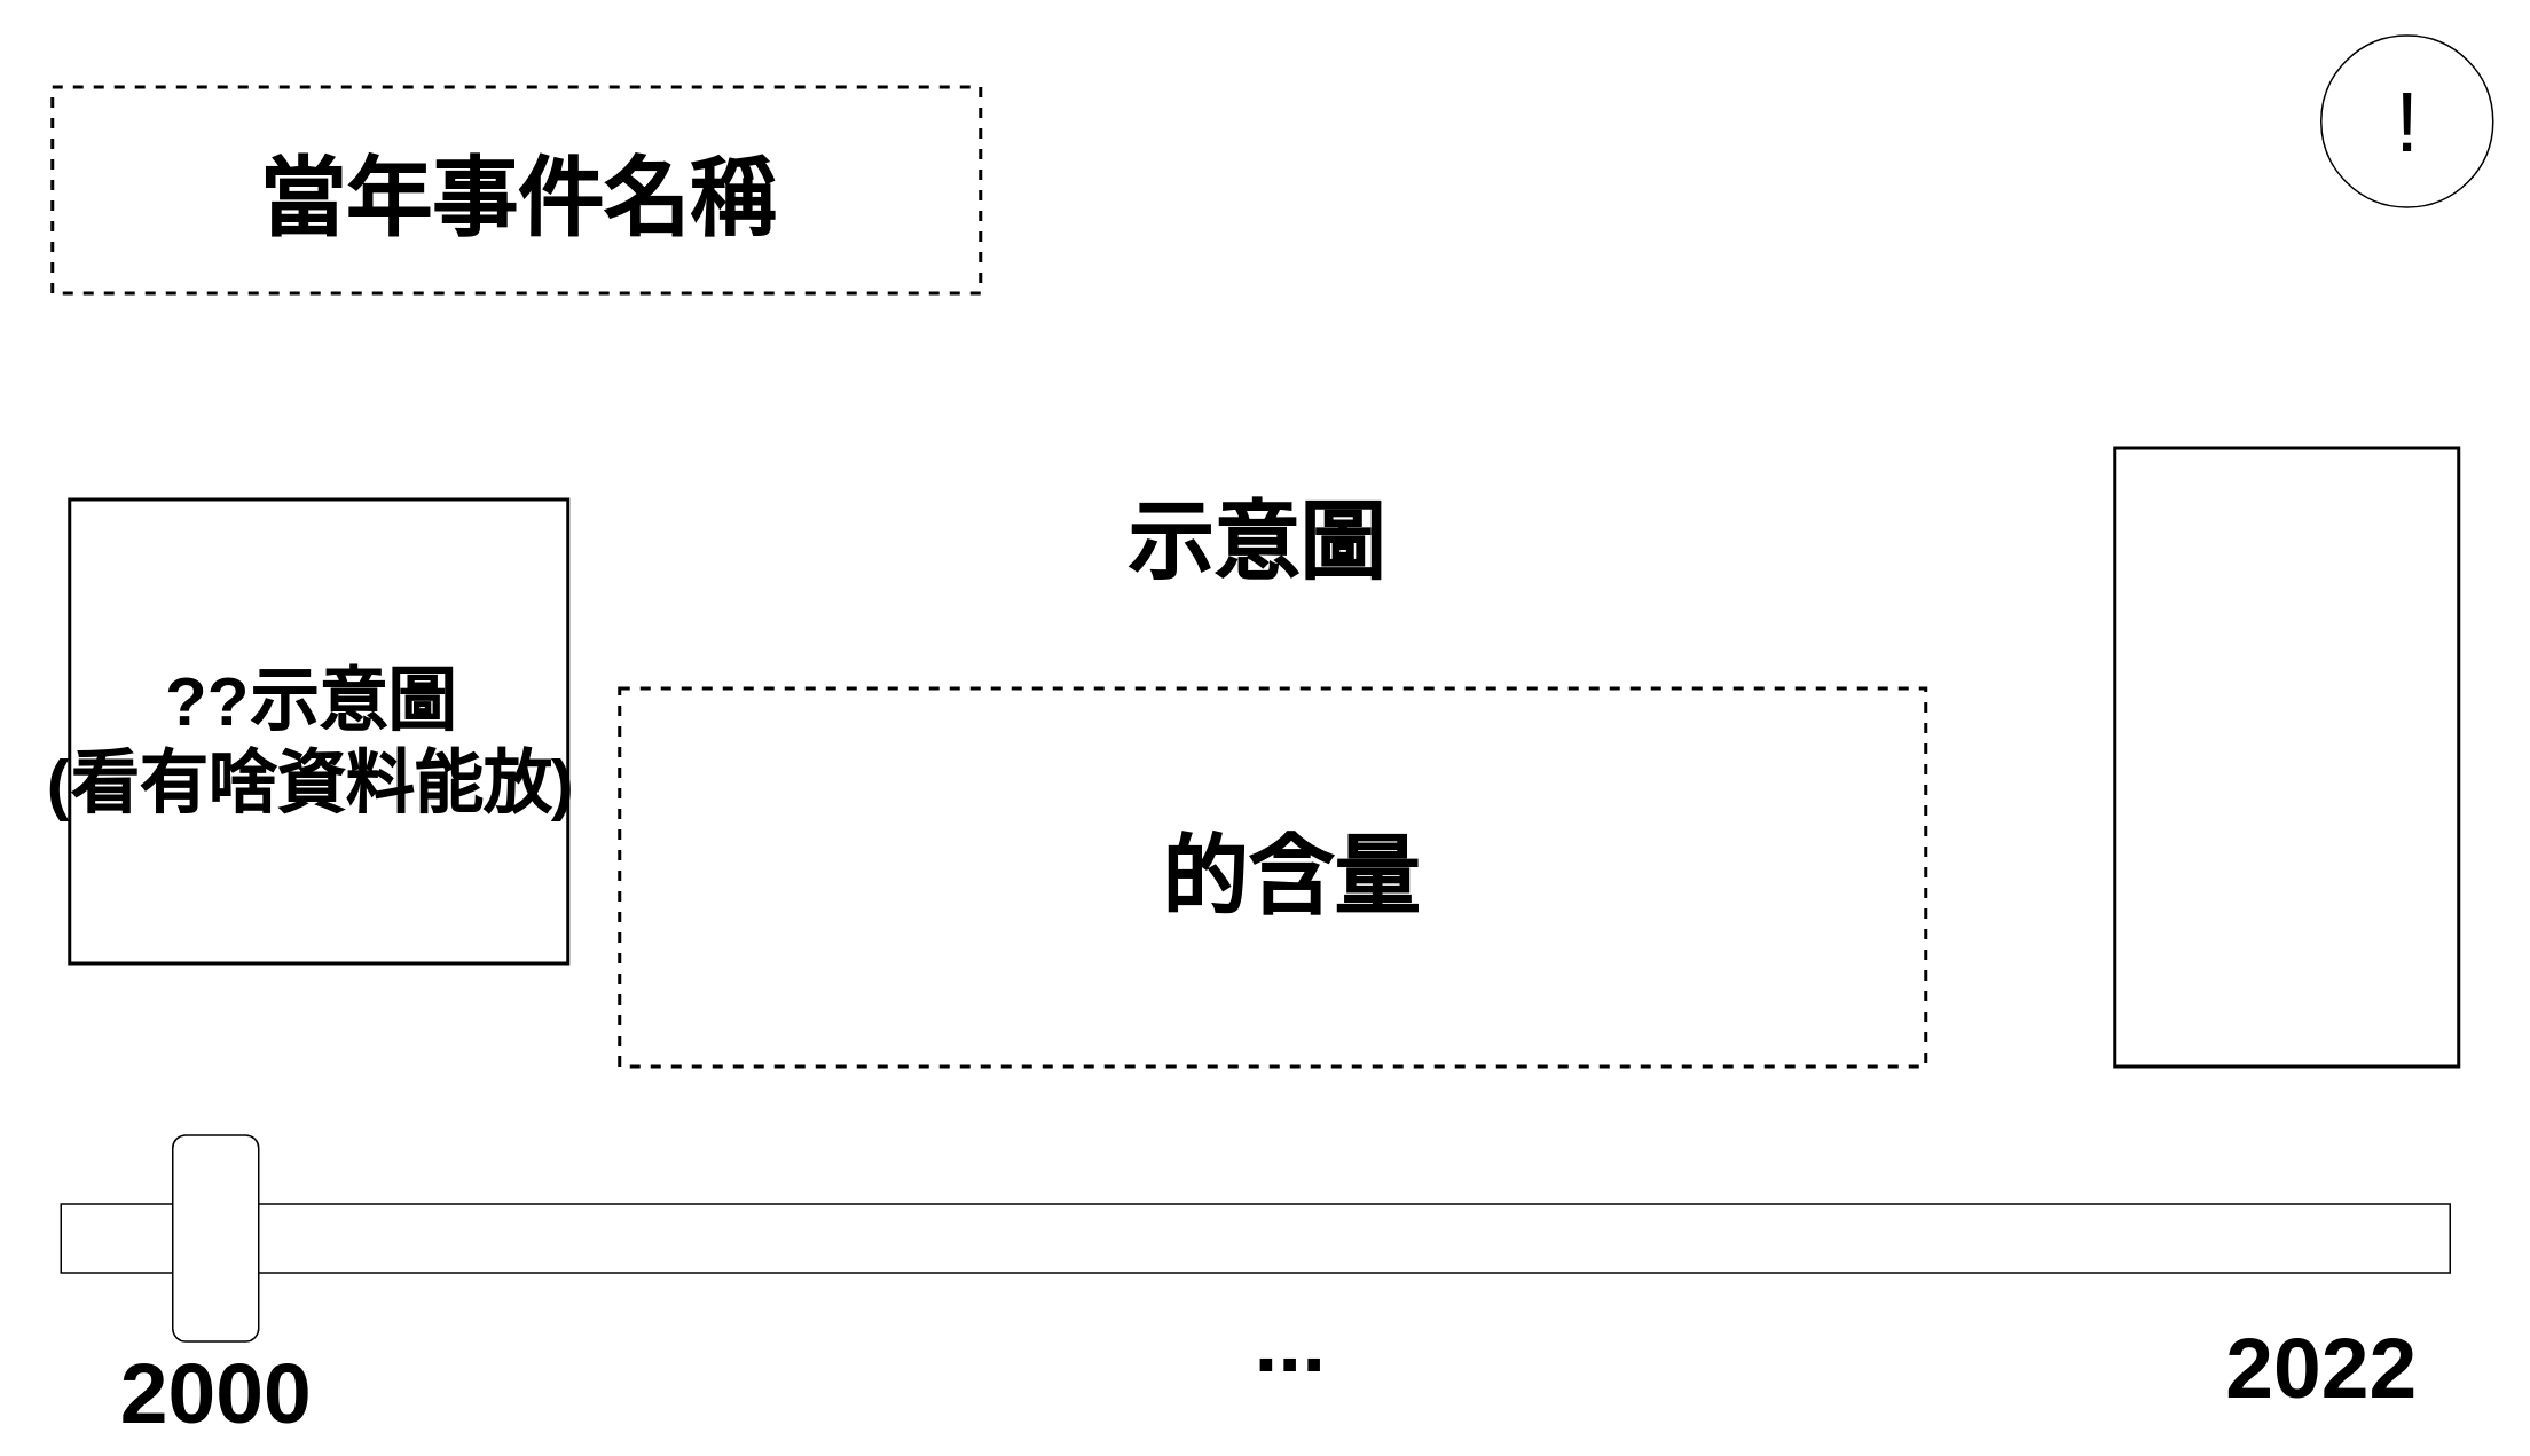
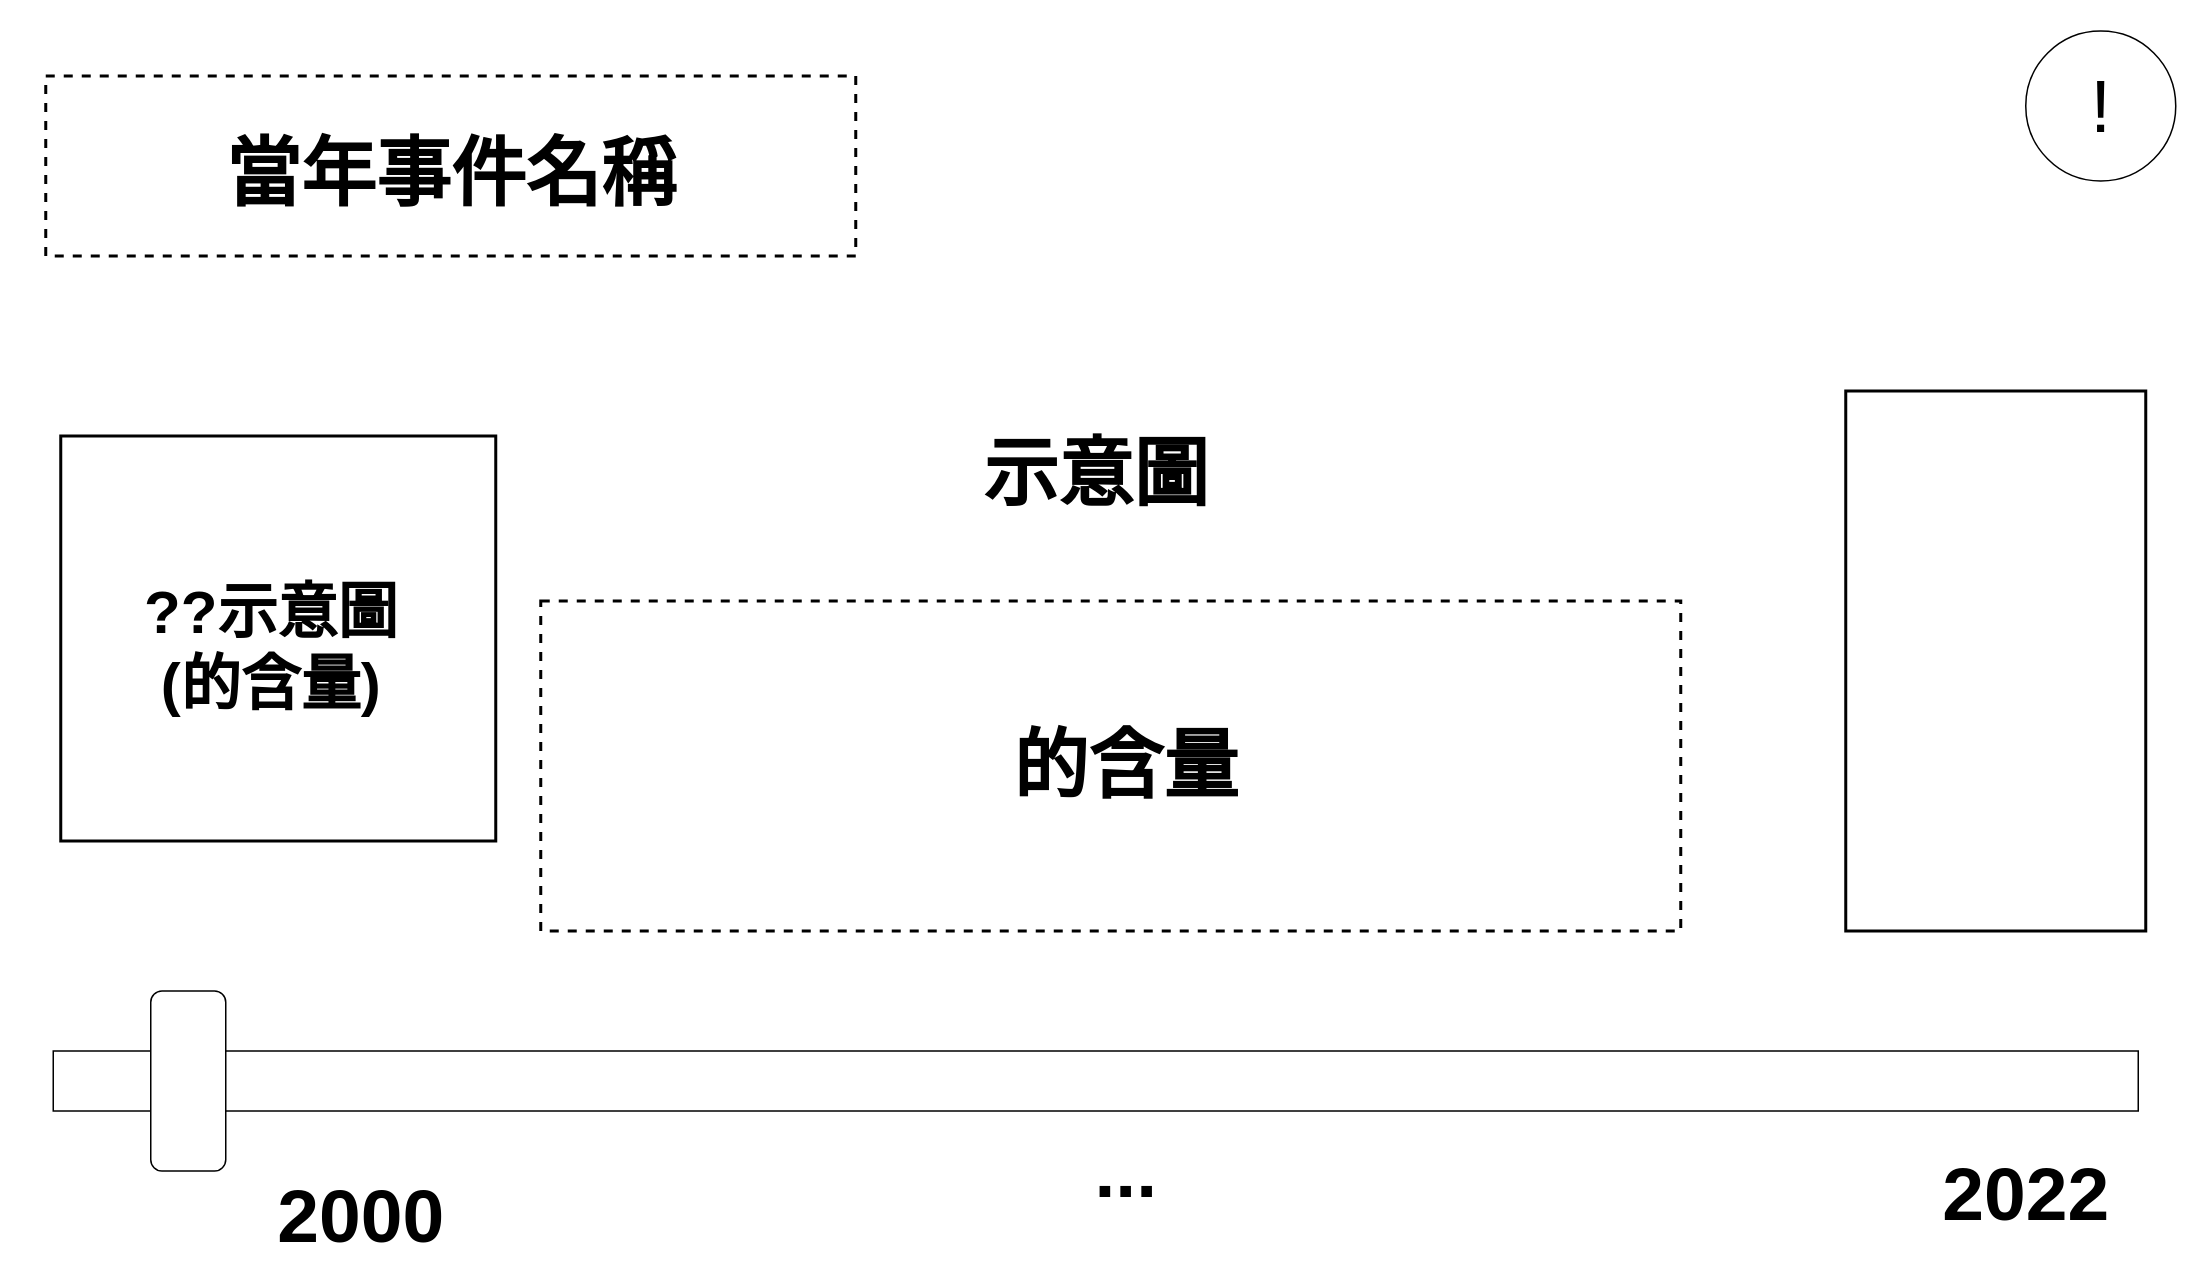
  <mxCell id="0" />
  <mxCell id="1" parent="0" />
  <mxCell id="2" value="" style="rounded=0;whiteSpace=wrap;html=1;" vertex="1" parent="1"><mxGeometry x="35" y="700" width="1390" height="40" as="geometry" /></mxCell>
  <mxCell id="3" value="" style="rounded=1;whiteSpace=wrap;html=1;" vertex="1" parent="1"><mxGeometry x="100" y="660" width="50" height="120" as="geometry" /></mxCell>
- <mxCell id="4" value="&lt;span style=&quot;font-size: 50px&quot;&gt;&lt;b&gt;2000&lt;/b&gt;&lt;/span&gt;" style="text;html=1;align=center;verticalAlign=middle;resizable=0;points=[];autosize=1;strokeColor=none;fillColor=none;" vertex="1" parent="1"><mxGeometry x="60" y="795" width="130" height="30" as="geometry" /></mxCell>
+ <mxCell id="4" value="&lt;span style=&quot;font-size: 50px&quot;&gt;&lt;b&gt;2000&lt;/b&gt;&lt;/span&gt;" style="text;html=1;align=center;verticalAlign=middle;resizable=0;points=[];autosize=1;strokeColor=none;fillColor=none;" vertex="1" parent="1"><mxGeometry x="175" y="795" width="130" height="30" as="geometry" /></mxCell>
  <mxCell id="5" value="&lt;span style=&quot;font-size: 50px&quot;&gt;&lt;b&gt;2022&lt;/b&gt;&lt;/span&gt;" style="text;html=1;align=center;verticalAlign=middle;resizable=0;points=[];autosize=1;strokeColor=none;fillColor=none;" vertex="1" parent="1"><mxGeometry x="1285" y="780" width="130" height="30" as="geometry" /></mxCell>
  <mxCell id="6" value="&lt;span style=&quot;font-size: 50px&quot;&gt;&lt;b&gt;...&lt;/b&gt;&lt;/span&gt;" style="text;html=1;align=center;verticalAlign=middle;resizable=0;points=[];autosize=1;strokeColor=none;fillColor=none;" vertex="1" parent="1"><mxGeometry x="720" y="765" width="60" height="30" as="geometry" /></mxCell>
  <mxCell id="7" value="" style="ellipse;whiteSpace=wrap;html=1;fontSize=50;" vertex="1" parent="1"><mxGeometry x="1350" y="20" width="100" height="100" as="geometry" /></mxCell>
  <mxCell id="8" value="!" style="text;html=1;align=center;verticalAlign=middle;resizable=0;points=[];autosize=1;strokeColor=none;fillColor=none;fontSize=50;" vertex="1" parent="1"><mxGeometry x="1385" y="35" width="30" height="70" as="geometry" /></mxCell>
  <mxCell id="9" value="&lt;span style=&quot;font-size: 50px&quot;&gt;&lt;b&gt;示意圖&lt;/b&gt;&lt;/span&gt;" style="text;html=1;align=center;verticalAlign=middle;resizable=0;points=[];autosize=1;strokeColor=none;fillColor=none;" vertex="1" parent="1"><mxGeometry x="570" y="300" width="320" height="30" as="geometry" /></mxCell>
  <mxCell id="10" value="" style="rounded=0;whiteSpace=wrap;html=1;fontSize=30;dashed=1;strokeWidth=2;" vertex="1" parent="1"><mxGeometry x="30" y="50" width="540" height="120" as="geometry" /></mxCell>
  <mxCell id="11" value="&lt;span style=&quot;font-size: 50px&quot;&gt;&lt;b&gt;當年事件名稱&lt;/b&gt;&lt;/span&gt;" style="text;html=1;align=center;verticalAlign=middle;resizable=0;points=[];autosize=1;strokeColor=none;fillColor=none;" vertex="1" parent="1"><mxGeometry x="140" y="100" width="320" height="30" as="geometry" /></mxCell>
  <mxCell id="12" value="" style="rounded=0;whiteSpace=wrap;html=1;fontSize=30;dashed=1;strokeWidth=2;" vertex="1" parent="1"><mxGeometry x="360" y="400" width="760" height="220" as="geometry" /></mxCell>
  <mxCell id="13" value="&lt;span style=&quot;font-size: 50px&quot;&gt;&lt;b&gt;的含量&lt;/b&gt;&lt;/span&gt;" style="text;html=1;align=center;verticalAlign=middle;resizable=0;points=[];autosize=1;strokeColor=none;fillColor=none;" vertex="1" parent="1"><mxGeometry x="590" y="495" width="320" height="30" as="geometry" /></mxCell>
  <mxCell id="14" value="" style="rounded=0;whiteSpace=wrap;html=1;fontSize=30;strokeWidth=2;" vertex="1" parent="1"><mxGeometry x="1230" y="260" width="200" height="360" as="geometry" /></mxCell>
  <mxCell id="15" value="" style="rounded=0;whiteSpace=wrap;html=1;fontSize=30;strokeWidth=2;" vertex="1" parent="1"><mxGeometry x="40" y="290" width="290" height="270" as="geometry" /></mxCell>
- <mxCell id="16" value="&lt;span style=&quot;font-size: 40px&quot;&gt;&lt;b&gt;??示意圖&lt;br&gt;(看有啥資料能放)&lt;br&gt;&lt;br&gt;&lt;/b&gt;&lt;/span&gt;" style="text;html=1;align=center;verticalAlign=middle;resizable=0;points=[];autosize=1;strokeColor=none;fillColor=none;flipV=1;flipH=1;horizontal=1;" vertex="1" parent="1"><mxGeometry x="20" y="415" width="320" height="80" as="geometry" /></mxCell>
+ <mxCell id="16" value="&lt;span style=&quot;font-size: 40px&quot;&gt;&lt;b&gt;??示意圖&lt;br&gt;(的含量)&lt;br&gt;&lt;br&gt;&lt;/b&gt;&lt;/span&gt;" style="text;html=1;align=center;verticalAlign=middle;resizable=0;points=[];autosize=1;strokeColor=none;fillColor=none;flipV=1;flipH=1;horizontal=1;" vertex="1" parent="1"><mxGeometry x="20" y="415" width="320" height="80" as="geometry" /></mxCell>
